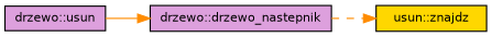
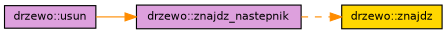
  digraph {
    rankdir=LR
    node [color=black fillcolor=plum fontname=Helvetica fontsize=10 shape=record style=filled]
    edge [color=darkorange fontname=Helvetica fontsize=10 labelfontname=Helvetica labelfontsize=10]
    n1 [fontcolor=black height=0.2 label="drzewo::usun" width=0.4]
-   n2 [height=0.2 label="drzewo::drzewo_nastepnik" width=0.4]
-   n3 [fillcolor=gold height=0.2 label="usun::znajdz" width=0.4]
+   n2 [height=0.2 label="drzewo::znajdz_nastepnik" width=0.4]
+   n3 [fillcolor=gold height=0.2 label="drzewo::znajdz" width=0.4]
    n1 -> n2 [style=solid]
    n2 -> n3 [style=dashed]
  }
